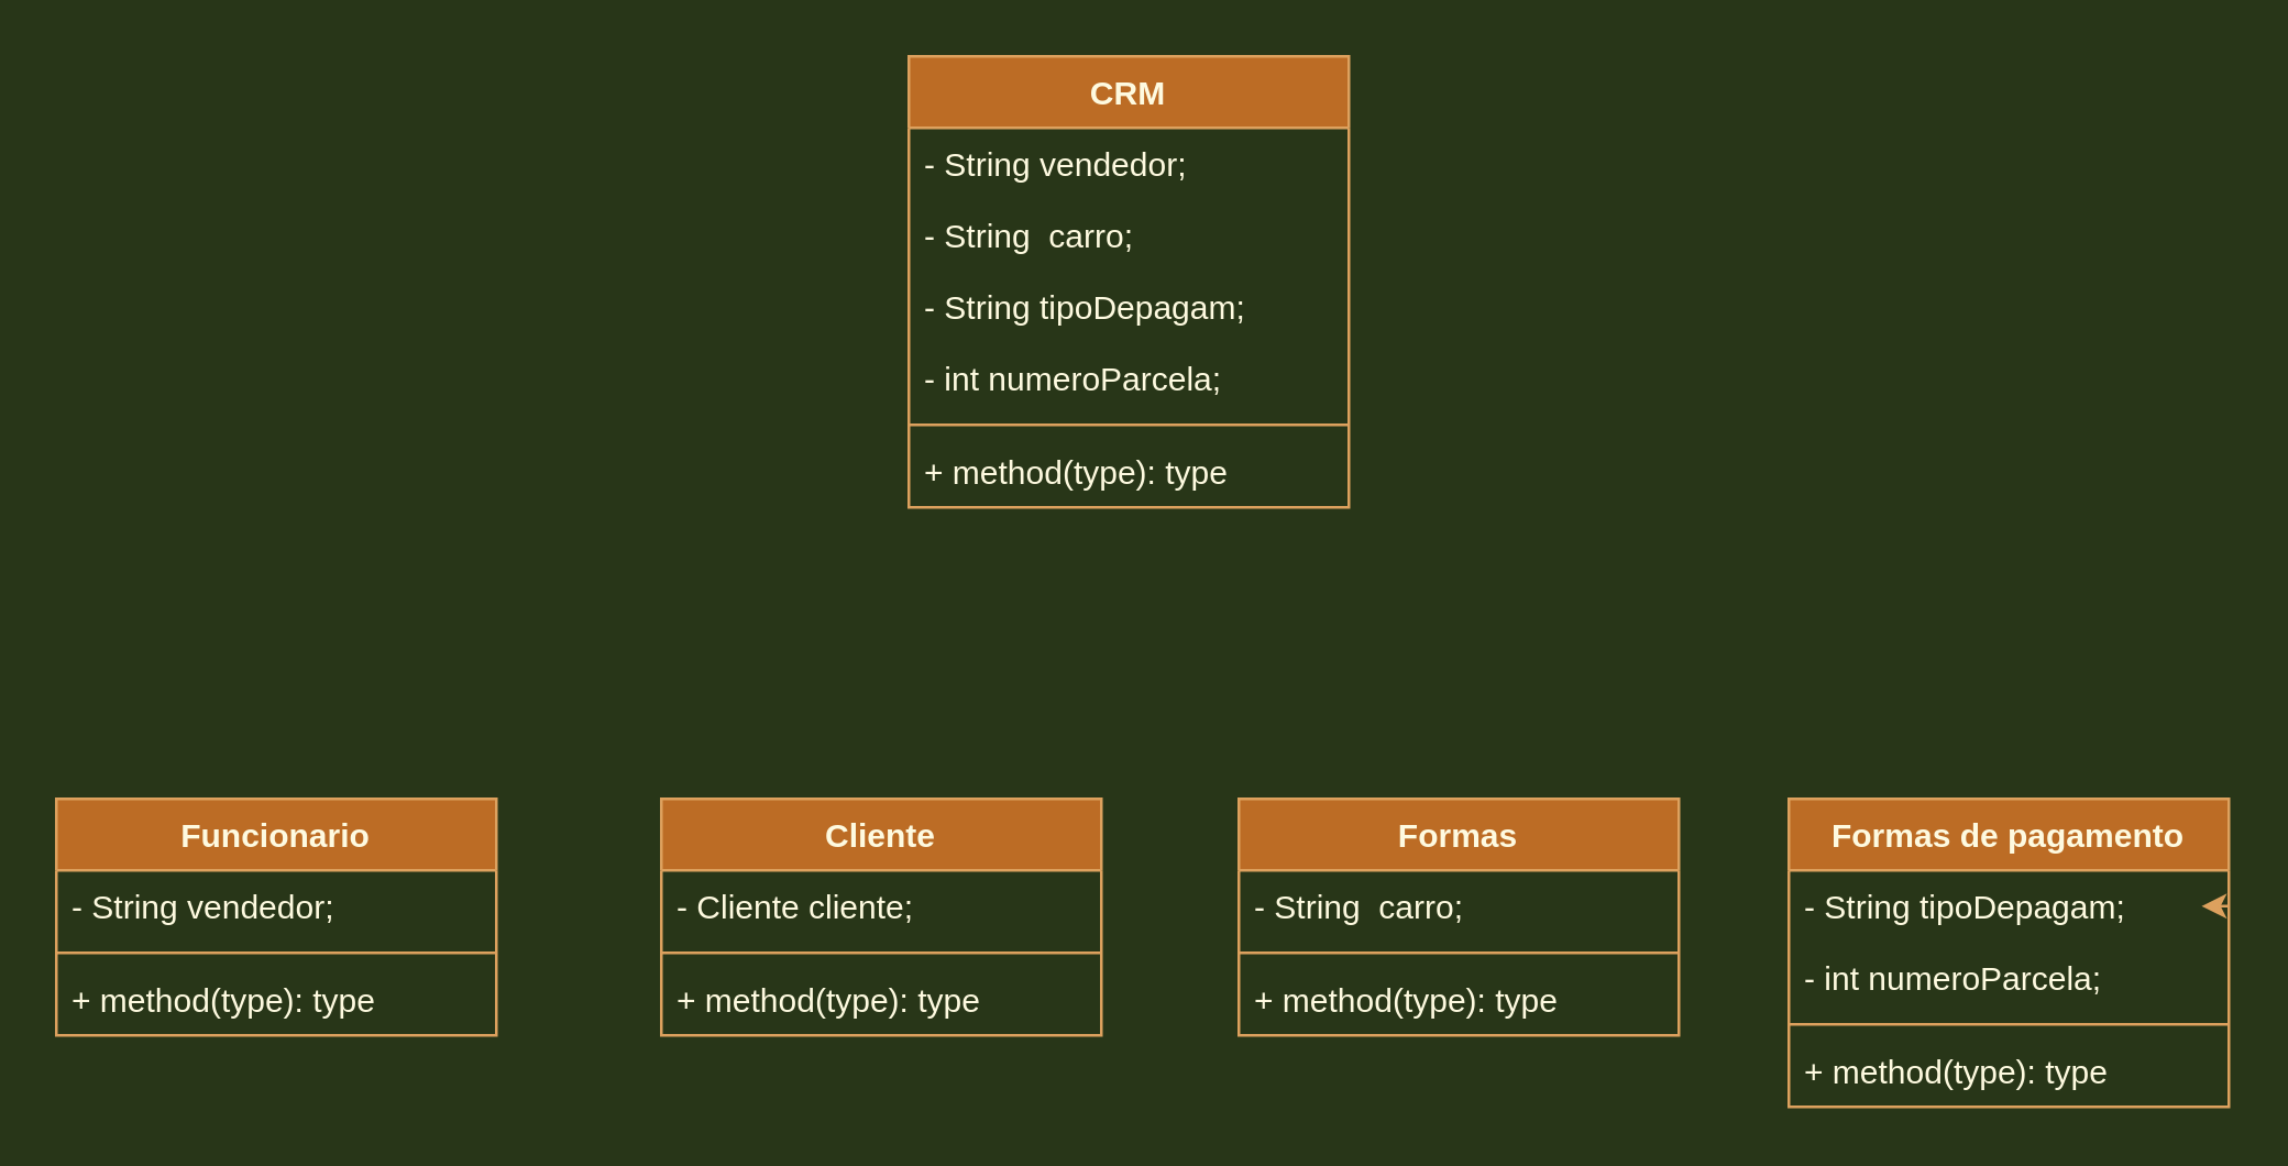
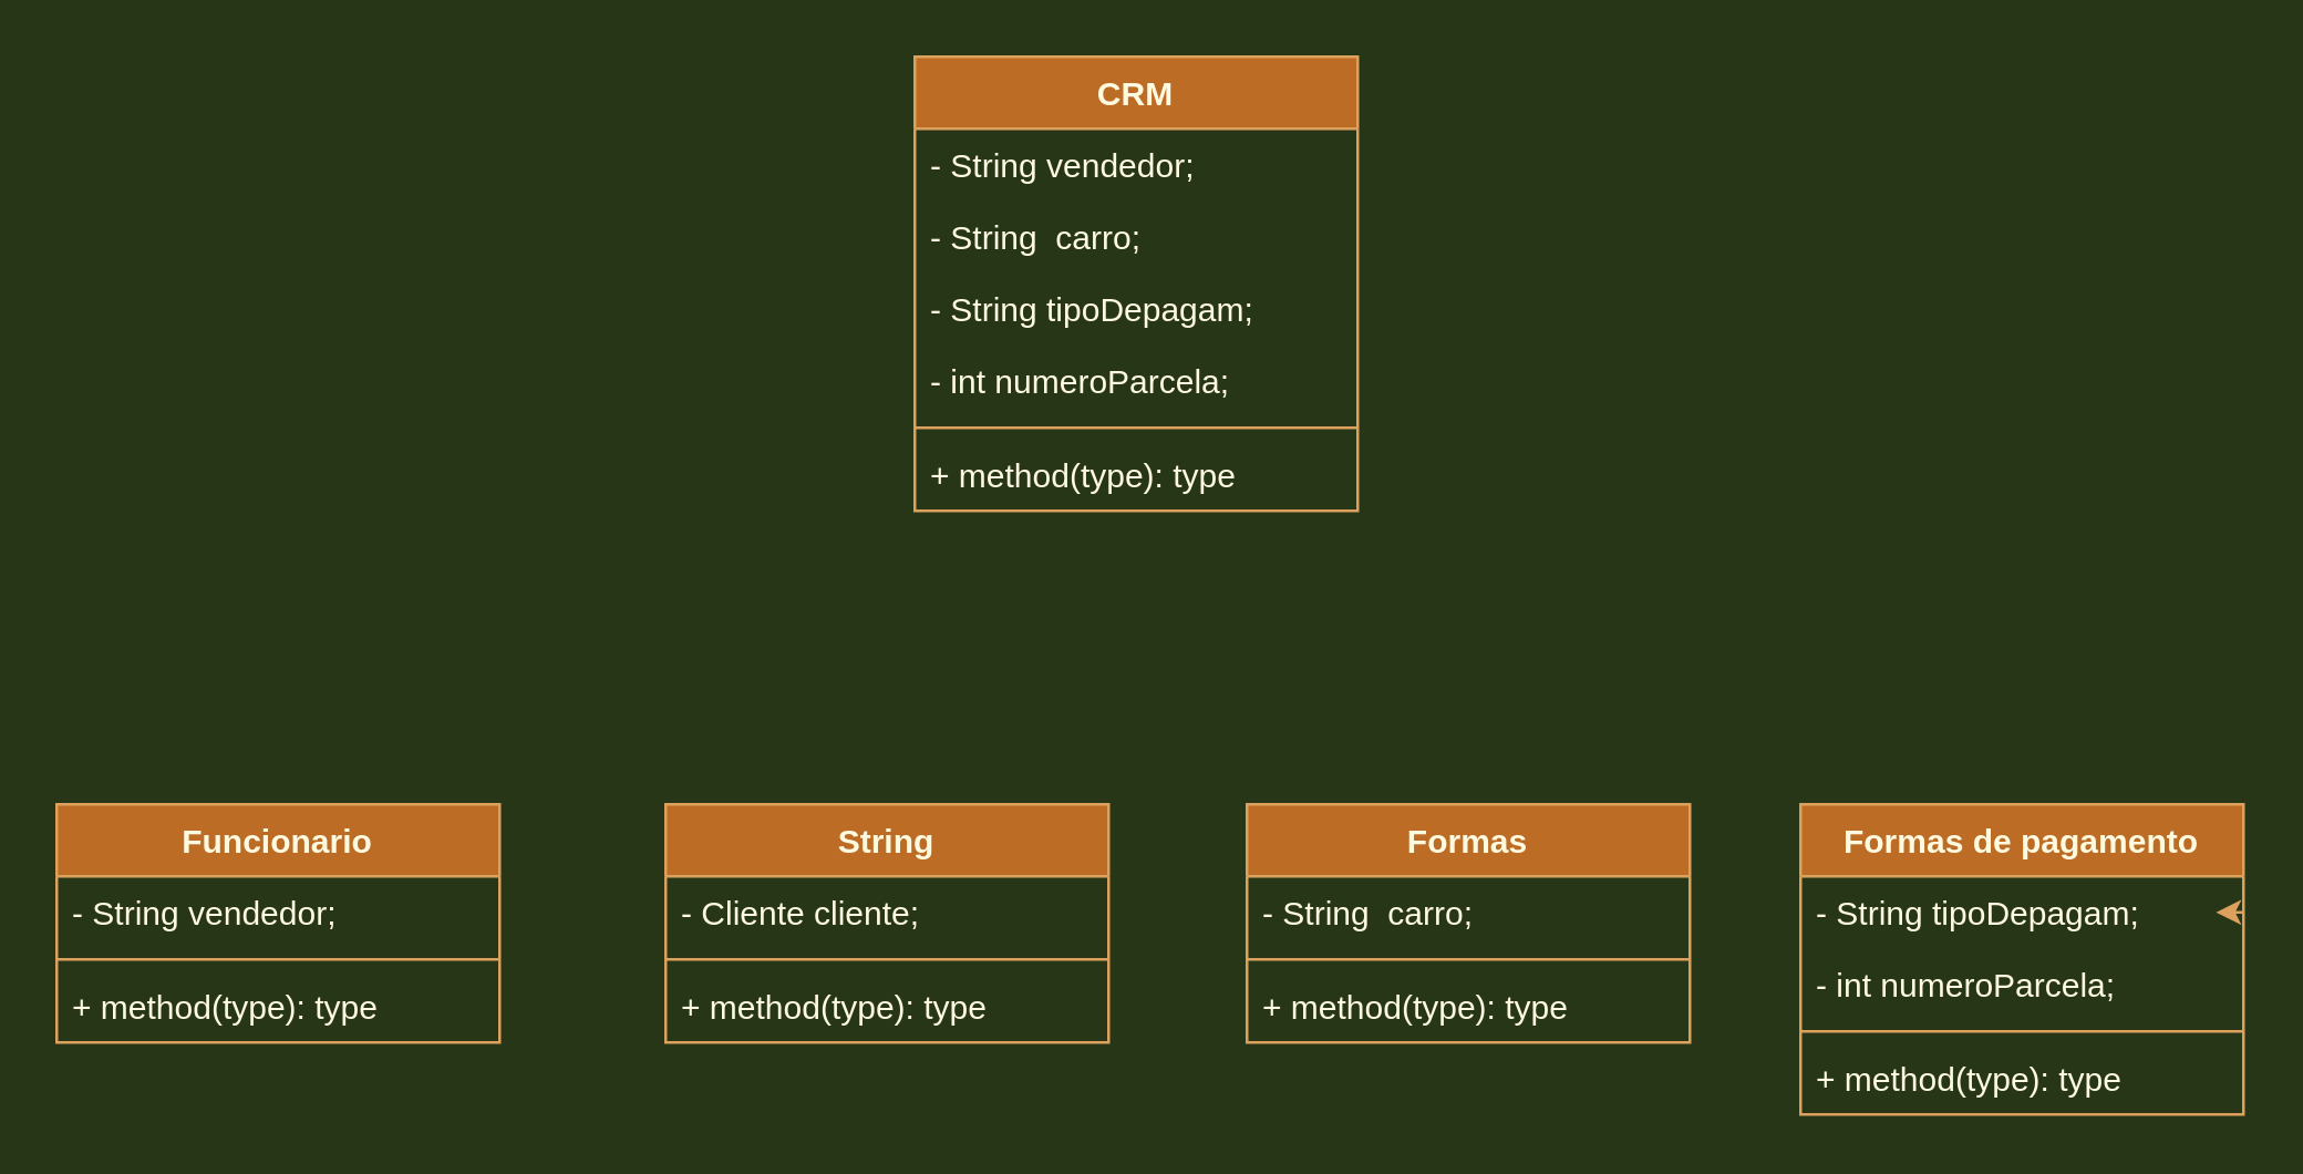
  <mxCell id="0" />
  <mxCell id="1" parent="0" />
  <mxCell id="2" value="CRM" style="swimlane;fontStyle=1;align=center;verticalAlign=top;childLayout=stackLayout;horizontal=1;startSize=26;horizontalStack=0;resizeParent=1;resizeParentMax=0;resizeLast=0;collapsible=1;marginBottom=0;fillColor=#BC6C25;strokeColor=#DDA15E;labelBackgroundColor=none;fontColor=#FEFAE0;" vertex="1" parent="1"><mxGeometry x="330" y="20" width="160" height="164" as="geometry" /></mxCell>
  <mxCell id="3" value="- String vendedor;" style="text;strokeColor=none;fillColor=none;align=left;verticalAlign=top;spacingLeft=4;spacingRight=4;overflow=hidden;rotatable=0;points=[[0,0.5],[1,0.5]];portConstraint=eastwest;labelBackgroundColor=none;fontColor=#FEFAE0;" vertex="1" parent="2"><mxGeometry y="26" width="160" height="26" as="geometry" /></mxCell>
  <mxCell id="4" value="- String  carro;" style="text;strokeColor=none;fillColor=none;align=left;verticalAlign=top;spacingLeft=4;spacingRight=4;overflow=hidden;rotatable=0;points=[[0,0.5],[1,0.5]];portConstraint=eastwest;labelBackgroundColor=none;fontColor=#FEFAE0;" vertex="1" parent="2"><mxGeometry y="52" width="160" height="26" as="geometry" /></mxCell>
  <mxCell id="5" value="- String tipoDepagam;" style="text;strokeColor=none;fillColor=none;align=left;verticalAlign=top;spacingLeft=4;spacingRight=4;overflow=hidden;rotatable=0;points=[[0,0.5],[1,0.5]];portConstraint=eastwest;labelBackgroundColor=none;fontColor=#FEFAE0;" vertex="1" parent="2"><mxGeometry y="78" width="160" height="26" as="geometry" /></mxCell>
  <mxCell id="6" value="- int numeroParcela;" style="text;strokeColor=none;fillColor=none;align=left;verticalAlign=top;spacingLeft=4;spacingRight=4;overflow=hidden;rotatable=0;points=[[0,0.5],[1,0.5]];portConstraint=eastwest;labelBackgroundColor=none;fontColor=#FEFAE0;" vertex="1" parent="2"><mxGeometry y="104" width="160" height="26" as="geometry" /></mxCell>
  <mxCell id="7" value="" style="line;strokeWidth=1;fillColor=none;align=left;verticalAlign=middle;spacingTop=-1;spacingLeft=3;spacingRight=3;rotatable=0;labelPosition=right;points=[];portConstraint=eastwest;labelBackgroundColor=#283618;strokeColor=#DDA15E;fontColor=#FEFAE0;" vertex="1" parent="2"><mxGeometry y="130" width="160" height="8" as="geometry" /></mxCell>
  <mxCell id="8" value="+ method(type): type" style="text;strokeColor=none;fillColor=none;align=left;verticalAlign=top;spacingLeft=4;spacingRight=4;overflow=hidden;rotatable=0;points=[[0,0.5],[1,0.5]];portConstraint=eastwest;labelBackgroundColor=none;fontColor=#FEFAE0;" vertex="1" parent="2"><mxGeometry y="138" width="160" height="26" as="geometry" /></mxCell>
  <mxCell id="9" value="Funcionario" style="swimlane;fontStyle=1;align=center;verticalAlign=top;childLayout=stackLayout;horizontal=1;startSize=26;horizontalStack=0;resizeParent=1;resizeParentMax=0;resizeLast=0;collapsible=1;marginBottom=0;fillColor=#BC6C25;strokeColor=#DDA15E;fontColor=#FEFAE0;" vertex="1" parent="1"><mxGeometry x="20" y="290" width="160" height="86" as="geometry" /></mxCell>
  <mxCell id="10" value="- String vendedor;" style="text;strokeColor=none;fillColor=none;align=left;verticalAlign=top;spacingLeft=4;spacingRight=4;overflow=hidden;rotatable=0;points=[[0,0.5],[1,0.5]];portConstraint=eastwest;labelBackgroundColor=none;fontColor=#FEFAE0;" vertex="1" parent="9"><mxGeometry y="26" width="160" height="26" as="geometry" /></mxCell>
  <mxCell id="11" value="" style="line;strokeWidth=1;fillColor=none;align=left;verticalAlign=middle;spacingTop=-1;spacingLeft=3;spacingRight=3;rotatable=0;labelPosition=right;points=[];portConstraint=eastwest;labelBackgroundColor=#283618;strokeColor=#DDA15E;fontColor=#FEFAE0;" vertex="1" parent="9"><mxGeometry y="52" width="160" height="8" as="geometry" /></mxCell>
  <mxCell id="12" value="+ method(type): type" style="text;strokeColor=none;fillColor=none;align=left;verticalAlign=top;spacingLeft=4;spacingRight=4;overflow=hidden;rotatable=0;points=[[0,0.5],[1,0.5]];portConstraint=eastwest;labelBackgroundColor=none;fontColor=#FEFAE0;" vertex="1" parent="9"><mxGeometry y="60" width="160" height="26" as="geometry" /></mxCell>
  <mxCell id="13" value="Formas" style="swimlane;fontStyle=1;align=center;verticalAlign=top;childLayout=stackLayout;horizontal=1;startSize=26;horizontalStack=0;resizeParent=1;resizeParentMax=0;resizeLast=0;collapsible=1;marginBottom=0;fillColor=#BC6C25;strokeColor=#DDA15E;fontColor=#FEFAE0;" vertex="1" parent="1"><mxGeometry x="450" y="290" width="160" height="86" as="geometry" /></mxCell>
  <mxCell id="14" value="- String  carro;" style="text;strokeColor=none;fillColor=none;align=left;verticalAlign=top;spacingLeft=4;spacingRight=4;overflow=hidden;rotatable=0;points=[[0,0.5],[1,0.5]];portConstraint=eastwest;labelBackgroundColor=none;fontColor=#FEFAE0;" vertex="1" parent="13"><mxGeometry y="26" width="160" height="26" as="geometry" /></mxCell>
  <mxCell id="15" value="" style="line;strokeWidth=1;fillColor=none;align=left;verticalAlign=middle;spacingTop=-1;spacingLeft=3;spacingRight=3;rotatable=0;labelPosition=right;points=[];portConstraint=eastwest;labelBackgroundColor=#283618;strokeColor=#DDA15E;fontColor=#FEFAE0;" vertex="1" parent="13"><mxGeometry y="52" width="160" height="8" as="geometry" /></mxCell>
  <mxCell id="16" value="+ method(type): type" style="text;strokeColor=none;fillColor=none;align=left;verticalAlign=top;spacingLeft=4;spacingRight=4;overflow=hidden;rotatable=0;points=[[0,0.5],[1,0.5]];portConstraint=eastwest;labelBackgroundColor=none;fontColor=#FEFAE0;" vertex="1" parent="13"><mxGeometry y="60" width="160" height="26" as="geometry" /></mxCell>
  <mxCell id="17" value="Formas de pagamento" style="swimlane;fontStyle=1;align=center;verticalAlign=top;childLayout=stackLayout;horizontal=1;startSize=26;horizontalStack=0;resizeParent=1;resizeParentMax=0;resizeLast=0;collapsible=1;marginBottom=0;fillColor=#BC6C25;strokeColor=#DDA15E;fontColor=#FEFAE0;" vertex="1" parent="1"><mxGeometry x="650" y="290" width="160" height="112" as="geometry" /></mxCell>
  <mxCell id="18" value="- String tipoDepagam;" style="text;strokeColor=none;fillColor=none;align=left;verticalAlign=top;spacingLeft=4;spacingRight=4;overflow=hidden;rotatable=0;points=[[0,0.5],[1,0.5]];portConstraint=eastwest;labelBackgroundColor=none;fontColor=#FEFAE0;" vertex="1" parent="17"><mxGeometry y="26" width="160" height="26" as="geometry" /></mxCell>
  <mxCell id="19" value="- int numeroParcela;" style="text;strokeColor=none;fillColor=none;align=left;verticalAlign=top;spacingLeft=4;spacingRight=4;overflow=hidden;rotatable=0;points=[[0,0.5],[1,0.5]];portConstraint=eastwest;labelBackgroundColor=none;fontColor=#FEFAE0;" vertex="1" parent="17"><mxGeometry y="52" width="160" height="26" as="geometry" /></mxCell>
  <mxCell id="20" value="" style="line;strokeWidth=1;fillColor=none;align=left;verticalAlign=middle;spacingTop=-1;spacingLeft=3;spacingRight=3;rotatable=0;labelPosition=right;points=[];portConstraint=eastwest;labelBackgroundColor=#283618;strokeColor=#DDA15E;fontColor=#FEFAE0;" vertex="1" parent="17"><mxGeometry y="78" width="160" height="8" as="geometry" /></mxCell>
  <mxCell id="21" value="+ method(type): type" style="text;strokeColor=none;fillColor=none;align=left;verticalAlign=top;spacingLeft=4;spacingRight=4;overflow=hidden;rotatable=0;points=[[0,0.5],[1,0.5]];portConstraint=eastwest;labelBackgroundColor=none;fontColor=#FEFAE0;" vertex="1" parent="17"><mxGeometry y="86" width="160" height="26" as="geometry" /></mxCell>
  <mxCell id="22" style="edgeStyle=orthogonalEdgeStyle;rounded=0;orthogonalLoop=1;jettySize=auto;html=1;exitX=1;exitY=0.5;exitDx=0;exitDy=0;entryX=0.938;entryY=0.5;entryDx=0;entryDy=0;entryPerimeter=0;labelBackgroundColor=#283618;strokeColor=#DDA15E;fontColor=#FEFAE0;" edge="1" parent="17"><mxGeometry relative="1" as="geometry"><mxPoint x="160" y="39" as="sourcePoint" /><mxPoint x="150.08" y="39" as="targetPoint" /></mxGeometry></mxCell>
- <mxCell id="23" value="Cliente" style="swimlane;fontStyle=1;align=center;verticalAlign=top;childLayout=stackLayout;horizontal=1;startSize=26;horizontalStack=0;resizeParent=1;resizeParentMax=0;resizeLast=0;collapsible=1;marginBottom=0;fillColor=#BC6C25;strokeColor=#DDA15E;fontColor=#FEFAE0;" vertex="1" parent="1"><mxGeometry x="240" y="290" width="160" height="86" as="geometry" /></mxCell>
+ <mxCell id="23" value="String" style="swimlane;fontStyle=1;align=center;verticalAlign=top;childLayout=stackLayout;horizontal=1;startSize=26;horizontalStack=0;resizeParent=1;resizeParentMax=0;resizeLast=0;collapsible=1;marginBottom=0;fillColor=#BC6C25;strokeColor=#DDA15E;fontColor=#FEFAE0;" vertex="1" parent="1"><mxGeometry x="240" y="290" width="160" height="86" as="geometry" /></mxCell>
  <mxCell id="24" value="- Cliente cliente;" style="text;strokeColor=none;fillColor=none;align=left;verticalAlign=top;spacingLeft=4;spacingRight=4;overflow=hidden;rotatable=0;points=[[0,0.5],[1,0.5]];portConstraint=eastwest;labelBackgroundColor=none;fontColor=#FEFAE0;" vertex="1" parent="23"><mxGeometry y="26" width="160" height="26" as="geometry" /></mxCell>
  <mxCell id="25" value="" style="line;strokeWidth=1;fillColor=none;align=left;verticalAlign=middle;spacingTop=-1;spacingLeft=3;spacingRight=3;rotatable=0;labelPosition=right;points=[];portConstraint=eastwest;labelBackgroundColor=#283618;strokeColor=#DDA15E;fontColor=#FEFAE0;" vertex="1" parent="23"><mxGeometry y="52" width="160" height="8" as="geometry" /></mxCell>
  <mxCell id="26" value="+ method(type): type" style="text;strokeColor=none;fillColor=none;align=left;verticalAlign=top;spacingLeft=4;spacingRight=4;overflow=hidden;rotatable=0;points=[[0,0.5],[1,0.5]];portConstraint=eastwest;labelBackgroundColor=none;fontColor=#FEFAE0;" vertex="1" parent="23"><mxGeometry y="60" width="160" height="26" as="geometry" /></mxCell>
